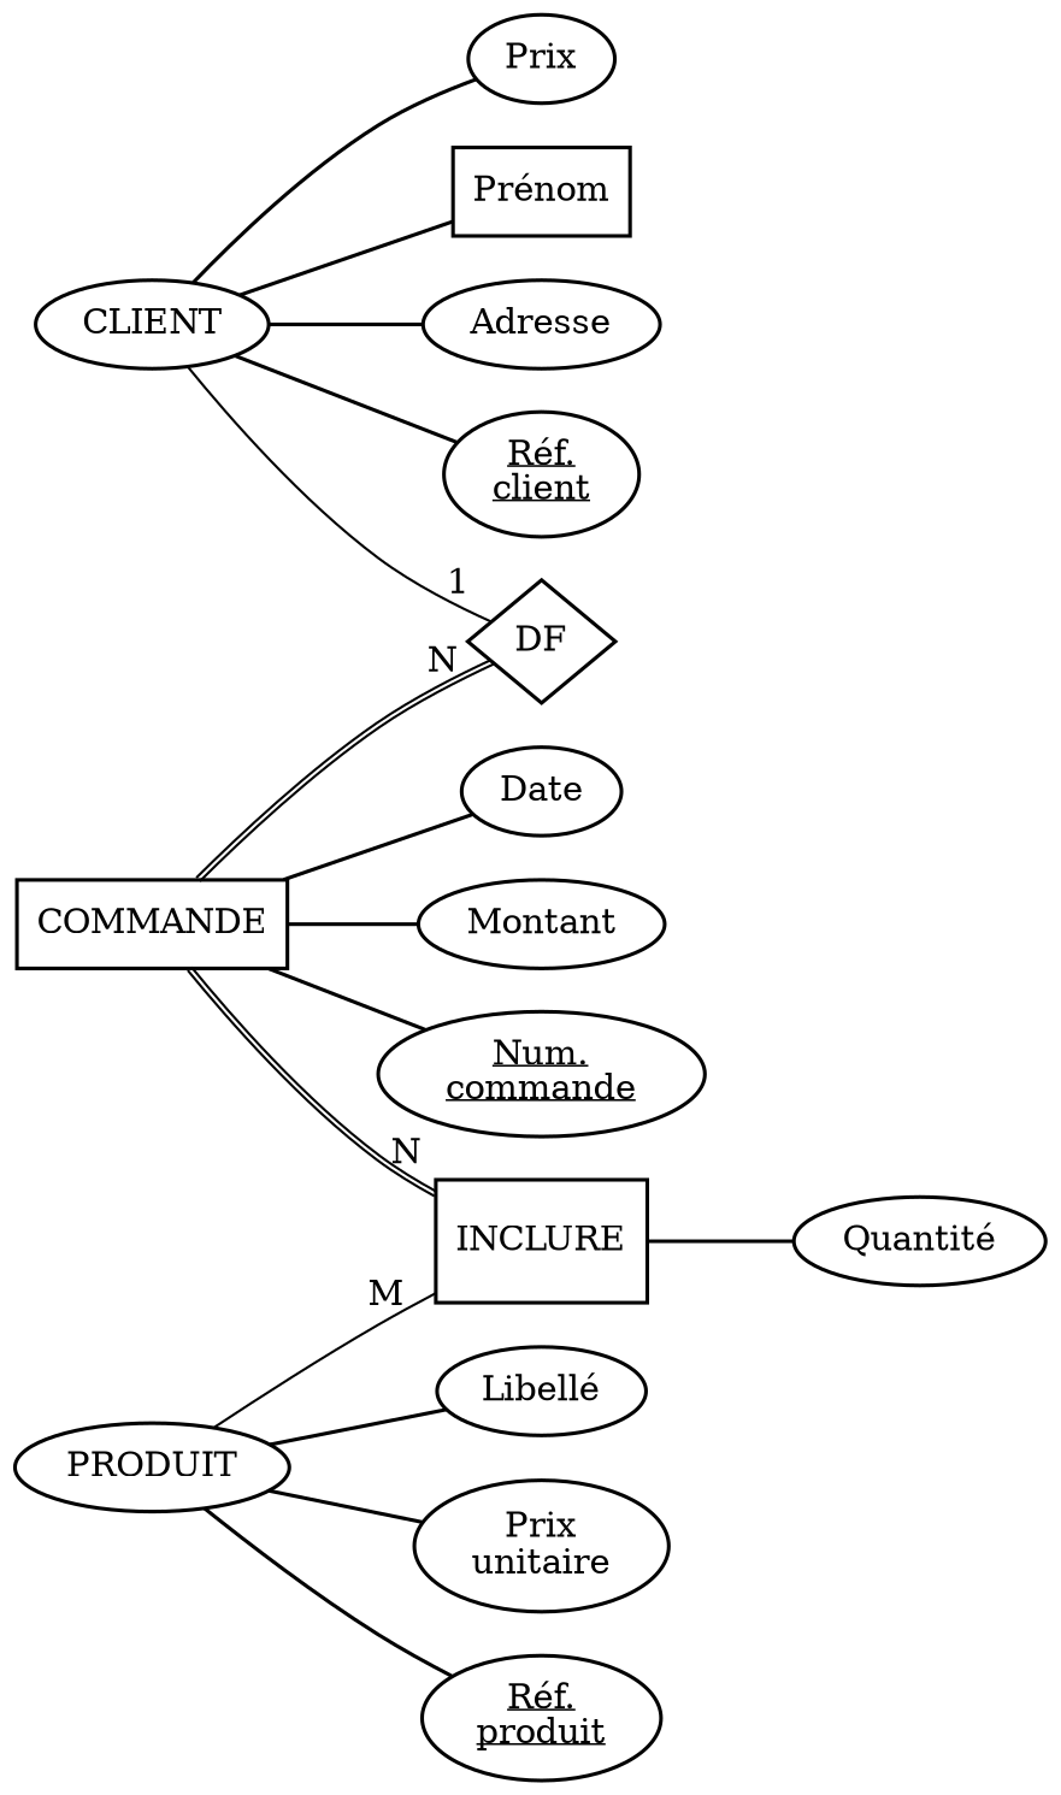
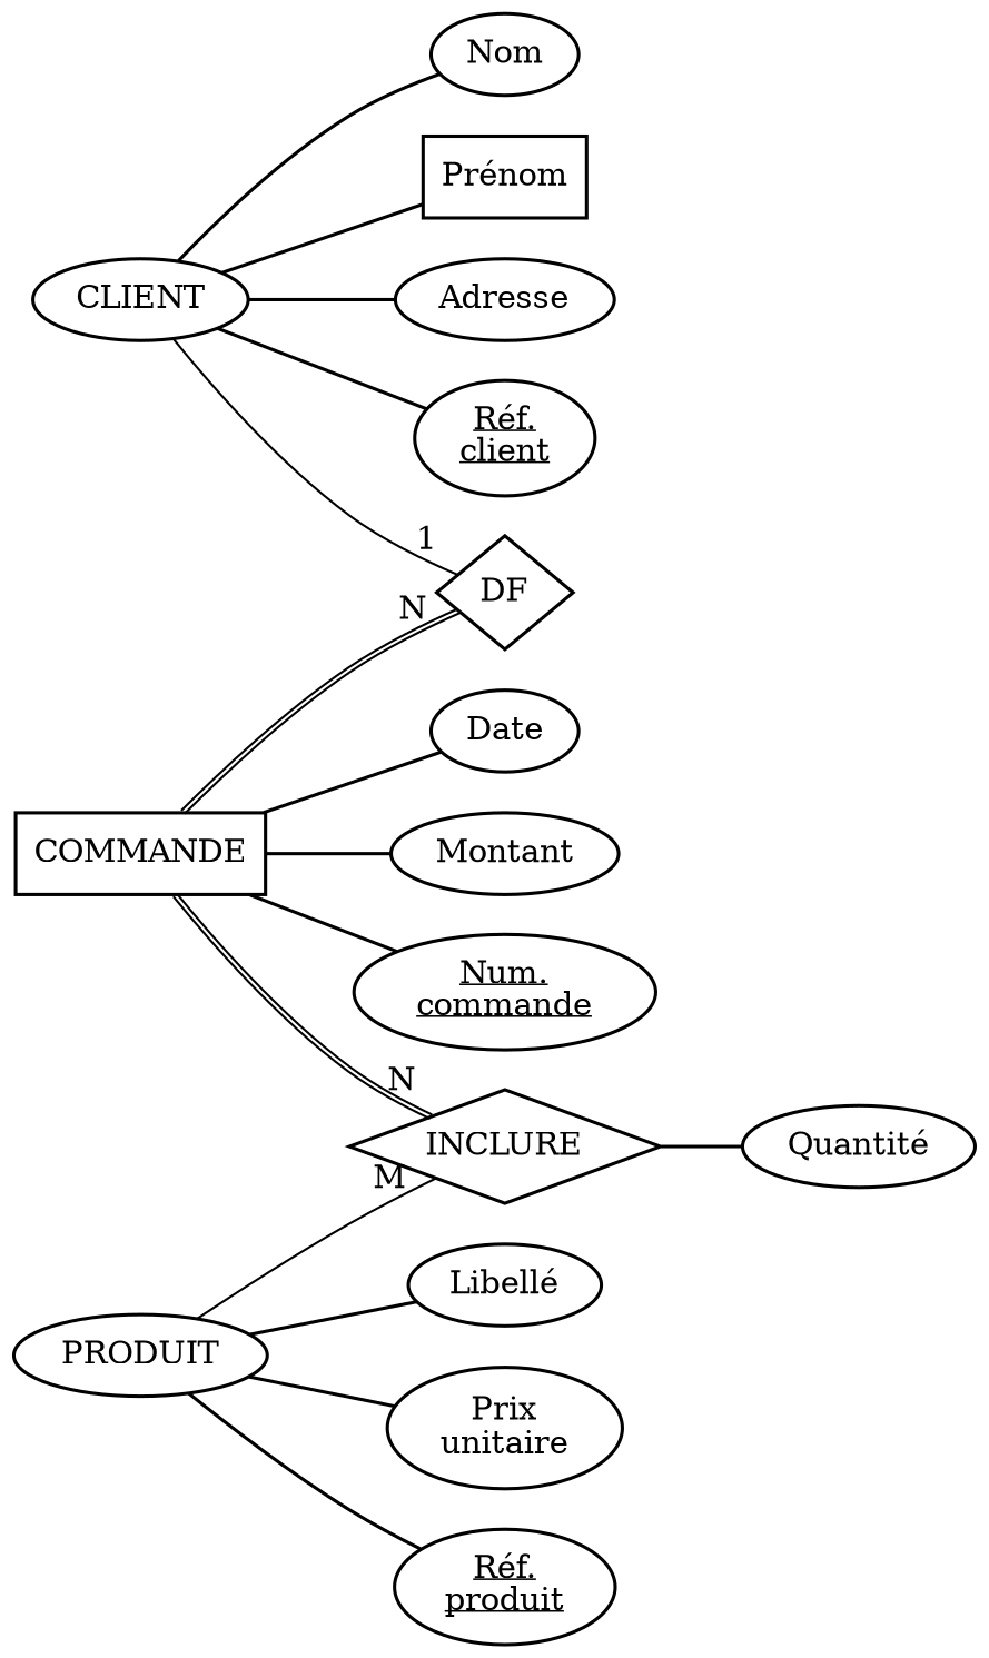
  graph {
    rankdir=LR
    node [fillcolor="#FFFFFF" penwidth=1.5 shape=oval style=filled]
    edge [penwidth=1.5]
    n1 [label=CLIENT shape=ellipse]
-   n2 [label=Prix]
+   n2 [label=Nom]
    n3 [label="Prénom" shape=box]
    n4 [label=Adresse]
    n5 [label=<<u>Réf.<br/>client</u>>]
    n6 [height=0.7 label=DF shape=diamond]
    n7 [label=COMMANDE shape=box]
    n8 [label=Date]
    n9 [label=Montant]
    n10 [label=<<u>Num.<br/>commande</u>>]
-   n11 [height=0.7 label=INCLURE shape=box]
+   n11 [height=0.7 label=INCLURE shape=diamond]
    n12 [label="Quantité"]
    n13 [label=PRODUIT shape=ellipse]
    n14 [label="Libellé"]
    n15 [label="Prix\nunitaire"]
    n16 [label=<<u>Réf.<br/>produit</u>>]
    n1 -- n2
    n1 -- n3
    n1 -- n4
    n1 -- n5
    n1 -- n6 [color="#000000" headlabel=1 labeldistance=2 penwidth=1]
    n7 -- n6 [color="#000000:#000000" headlabel=N labeldistance=2 penwidth=1]
    n7 -- n8
    n7 -- n9
    n7 -- n10
    n7 -- n11 [color="#000000:#000000" headlabel=N labeldistance=2 penwidth=1]
    n11 -- n12 [color="#000000"]
    n13 -- n11 [color="#000000" headlabel=M labeldistance=2 penwidth=1]
    n13 -- n14
    n13 -- n15
    n13 -- n16
  }
